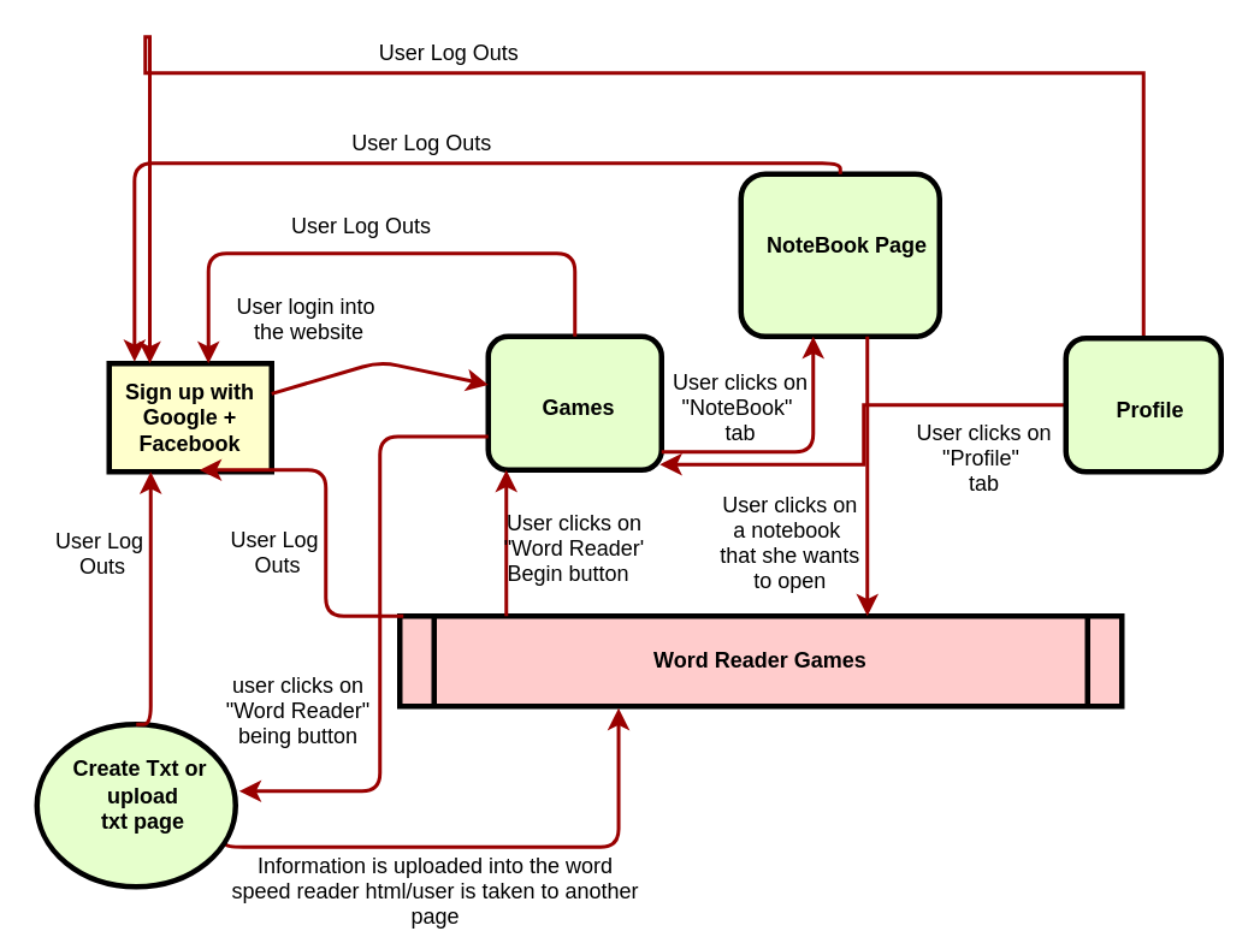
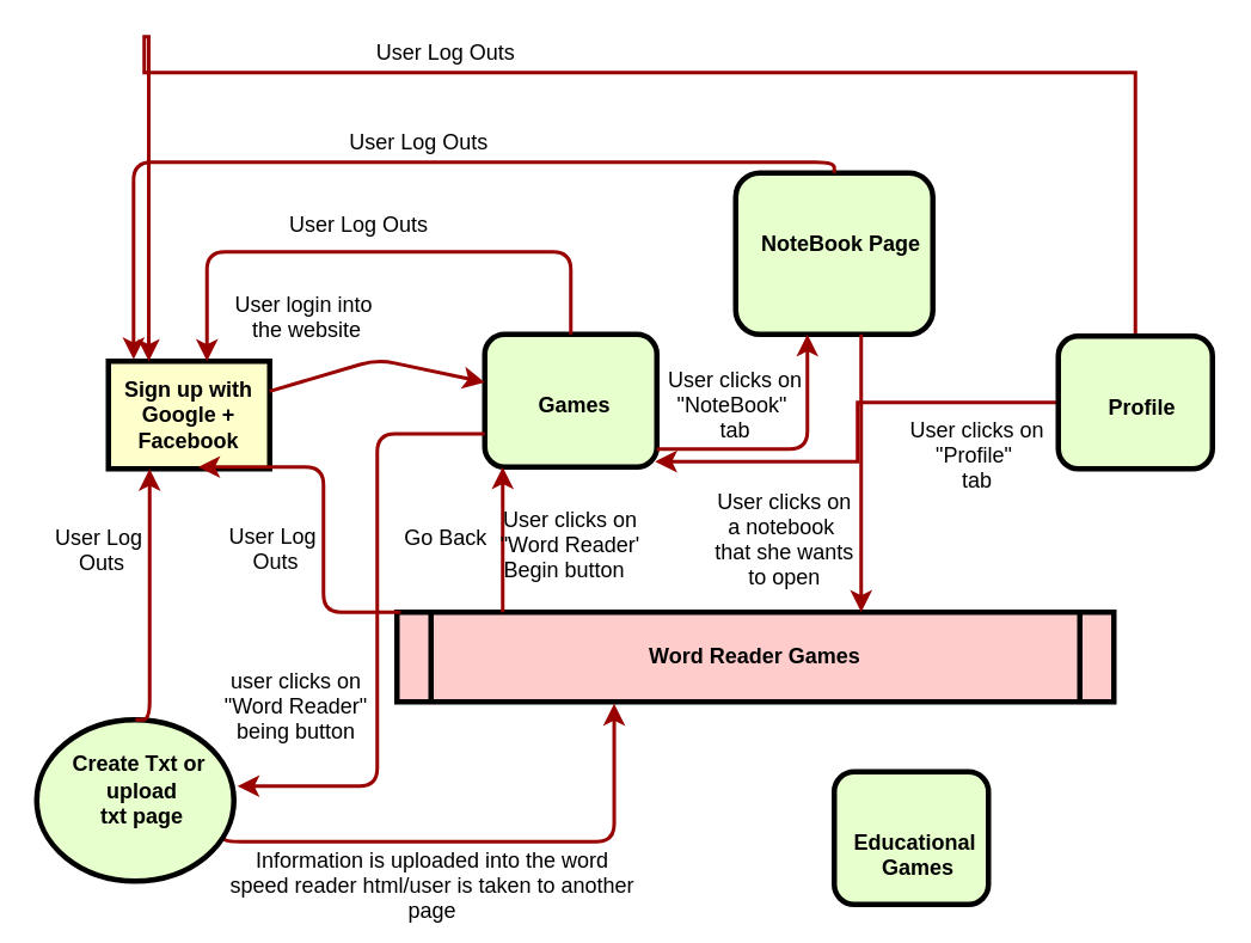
  <mxCell id="0" />
  <mxCell id="1" parent="0" />
  <mxCell id="2" value="&lt;p style=&quot;margin: 0px ; margin-top: 4px ; text-align: center ; text-decoration: underline&quot;&gt;&lt;/p&gt;&lt;p style=&quot;margin: 0px ; margin-left: 8px&quot;&gt;&lt;br&gt;&lt;/p&gt;&lt;p style=&quot;margin: 0px ; margin-left: 8px&quot;&gt;&lt;span&gt;&lt;br&gt;&lt;/span&gt;&lt;/p&gt;&lt;p style=&quot;margin: 0px ; margin-left: 8px&quot;&gt;&lt;span&gt;Games&amp;nbsp;&lt;/span&gt;&lt;br&gt;&lt;/p&gt;&lt;p style=&quot;margin: 0px ; margin-left: 8px&quot;&gt;&lt;br&gt;&lt;/p&gt;" style="verticalAlign=middle;align=center;overflow=fill;fontSize=12;fontFamily=Helvetica;html=1;rounded=1;fontStyle=1;strokeWidth=3;fillColor=#E6FFCC" parent="1" vertex="1"><mxGeometry x="270" y="186" width="96" height="74" as="geometry" /></mxCell>
  <mxCell id="3" value="Sign up with Google +&#10;Facebook" style="whiteSpace=wrap;align=center;verticalAlign=middle;fontStyle=1;strokeWidth=3;fillColor=#FFFFCC" parent="1" vertex="1"><mxGeometry x="60" y="201" width="90" height="60" as="geometry" /></mxCell>
  <mxCell id="4" value="Word Reader Games" style="shape=process;whiteSpace=wrap;align=center;verticalAlign=middle;size=0.048;fontStyle=1;strokeWidth=3;fillColor=#FFCCCC" parent="1" vertex="1"><mxGeometry x="221" y="341" width="400" height="50" as="geometry" /></mxCell>
  <mxCell id="5" value="&lt;p style=&quot;margin: 0px ; margin-top: 4px ; text-align: center ; text-decoration: underline&quot;&gt;&lt;/p&gt;&lt;p style=&quot;margin: 0px ; margin-left: 8px&quot;&gt;&lt;br&gt;&lt;/p&gt;&lt;p style=&quot;margin: 0px ; margin-left: 8px&quot;&gt;&lt;br&gt;&lt;/p&gt;&lt;p style=&quot;margin: 0px ; margin-left: 8px&quot;&gt;&lt;span&gt;NoteBook Page&lt;/span&gt;&lt;br&gt;&lt;/p&gt;" style="verticalAlign=middle;align=center;overflow=fill;fontSize=12;fontFamily=Helvetica;html=1;rounded=1;fontStyle=1;strokeWidth=3;fillColor=#E6FFCC" parent="1" vertex="1"><mxGeometry x="410" y="96" width="110" height="90" as="geometry" /></mxCell>
  <mxCell id="6" value="" style="edgeStyle=none;noEdgeStyle=1;strokeColor=#990000;strokeWidth=2" parent="1" source="3" target="2" edge="1"><mxGeometry width="100" height="100" relative="1" as="geometry"><mxPoint x="300" y="140" as="sourcePoint" /><mxPoint x="400" y="40" as="targetPoint" /><Array as="points"><mxPoint x="210" y="200" /></Array></mxGeometry></mxCell>
  <mxCell id="7" value="User login into &#10;the website" style="text;spacingTop=-5;align=center" parent="1" vertex="1"><mxGeometry x="156" y="161" width="30" height="20" as="geometry" /></mxCell>
  <mxCell id="8" value="User Log Outs" style="text;spacingTop=-5;align=center" parent="1" vertex="1"><mxGeometry x="185" y="116" width="30" height="20" as="geometry" /></mxCell>
  <mxCell id="9" value="User Log Outs" style="text;spacingTop=-5;align=center" vertex="1" parent="1"><mxGeometry x="218.5" y="70" width="30" height="20" as="geometry" /></mxCell>
+ <mxCell id="10" value="Go Back" style="text;spacingTop=-5;align=center" parent="1" vertex="1"><mxGeometry x="233.5" y="291" width="30" height="20" as="geometry" /></mxCell>
  <mxCell id="11" value="" style="edgeStyle=elbowEdgeStyle;elbow=horizontal;strokeColor=#990000;strokeWidth=2" parent="1" source="4" target="2" edge="1"><mxGeometry width="100" height="100" relative="1" as="geometry"><mxPoint x="70" y="480" as="sourcePoint" /><mxPoint x="170" y="380" as="targetPoint" /><Array as="points"><mxPoint x="280" y="320" /></Array></mxGeometry></mxCell>
  <mxCell id="12" value="" style="edgeStyle=elbowEdgeStyle;elbow=horizontal;strokeColor=#990000;strokeWidth=2;entryX=1.018;entryY=0.411;entryDx=0;entryDy=0;entryPerimeter=0;exitX=0;exitY=0.75;exitDx=0;exitDy=0;" parent="1" source="2" target="25" edge="1"><mxGeometry width="100" height="100" relative="1" as="geometry"><mxPoint x="70" y="450" as="sourcePoint" /><mxPoint x="170" y="350" as="targetPoint" /><Array as="points"><mxPoint x="210" y="242" /><mxPoint x="210" y="270" /></Array></mxGeometry></mxCell>
  <mxCell id="13" value="User clicks on &#10;&quot;NoteBook&quot; &#10;tab" style="text;spacingTop=-5;align=center" parent="1" vertex="1"><mxGeometry x="395" y="203" width="30" height="20" as="geometry" /></mxCell>
  <mxCell id="14" value="" style="edgeStyle=elbowEdgeStyle;elbow=horizontal;strokeColor=#990000;strokeWidth=2" parent="1" source="2" target="5" edge="1"><mxGeometry width="100" height="100" relative="1" as="geometry"><mxPoint x="400" y="320" as="sourcePoint" /><mxPoint x="500" y="220" as="targetPoint" /><Array as="points"><mxPoint x="450" y="250" /><mxPoint x="400" y="160" /><mxPoint x="460" y="260" /></Array></mxGeometry></mxCell>
  <mxCell id="15" value="" style="edgeStyle=elbowEdgeStyle;elbow=horizontal;strokeColor=#990000;strokeWidth=2" parent="1" source="5" target="4" edge="1"><mxGeometry width="100" height="100" relative="1" as="geometry"><mxPoint x="370" y="320" as="sourcePoint" /><mxPoint x="470" y="220" as="targetPoint" /><Array as="points"><mxPoint x="480" y="270" /></Array></mxGeometry></mxCell>
  <mxCell id="16" value="User clicks on&#10;&quot;Word Reader'&#10;Begin button  &#10;" style="text;spacingTop=-5;align=center" parent="1" vertex="1"><mxGeometry x="303" y="281" width="30" height="20" as="geometry" /></mxCell>
  <mxCell id="17" value="User clicks on&#10;a notebook &#10;that she wants&#10;to open" style="text;spacingTop=-5;align=center" parent="1" vertex="1"><mxGeometry x="430" y="271" width="15" height="9" as="geometry" /></mxCell>
  <mxCell id="18" value="" style="edgeStyle=elbowEdgeStyle;elbow=horizontal;strokeColor=#990000;strokeWidth=2;entryX=0.156;entryY=-0.017;entryDx=0;entryDy=0;entryPerimeter=0;" parent="1" source="5" target="3" edge="1"><mxGeometry width="100" height="100" relative="1" as="geometry"><mxPoint x="280" y="130" as="sourcePoint" /><mxPoint x="380" y="30" as="targetPoint" /><Array as="points"><mxPoint x="465" y="90" /></Array></mxGeometry></mxCell>
  <mxCell id="19" value="" style="edgeStyle=elbowEdgeStyle;elbow=vertical;strokeColor=#990000;strokeWidth=2;exitX=1;exitY=0.75;exitDx=0;exitDy=0;entryX=0.303;entryY=1.02;entryDx=0;entryDy=0;entryPerimeter=0;" parent="1" source="25" target="4" edge="1"><mxGeometry width="100" height="100" relative="1" as="geometry"><mxPoint x="90" y="690" as="sourcePoint" /><mxPoint x="210" y="432" as="targetPoint" /><Array as="points"><mxPoint x="230" y="469" /></Array></mxGeometry></mxCell>
  <mxCell id="20" value="user clicks on&#10;&quot;Word Reader&quot;&#10;being button" style="text;spacingTop=-5;align=center" parent="1" vertex="1"><mxGeometry x="150" y="371" width="30" height="20" as="geometry" /></mxCell>
  <mxCell id="21" value="User Log&#10; Outs" style="text;spacingTop=-5;align=center" parent="1" vertex="1"><mxGeometry x="40" y="291" width="30" height="20" as="geometry" /></mxCell>
  <mxCell id="22" value="Information is uploaded into the word&#10;speed reader html/user is taken to another&#10;page" style="text;spacingTop=-5;align=center" parent="1" vertex="1"><mxGeometry x="226" y="471" width="30" height="20" as="geometry" /></mxCell>
  <mxCell id="23" value="" style="edgeStyle=elbowEdgeStyle;elbow=horizontal;strokeColor=#990000;strokeWidth=2;exitX=0.005;exitY=0;exitDx=0;exitDy=0;exitPerimeter=0;" edge="1" parent="1" source="4"><mxGeometry width="100" height="100" relative="1" as="geometry"><mxPoint x="110" y="290" as="sourcePoint" /><mxPoint x="110" y="260" as="targetPoint" /><Array as="points"><mxPoint x="180" y="280" /><mxPoint x="140" y="330" /><mxPoint x="120" y="330" /><mxPoint x="120" y="340" /><mxPoint x="190" y="270" /><mxPoint x="105" y="290" /><mxPoint x="120" y="340" /></Array></mxGeometry></mxCell>
  <mxCell id="24" value="" style="edgeStyle=elbowEdgeStyle;elbow=horizontal;strokeColor=#990000;strokeWidth=2;entryX=0.611;entryY=0;entryDx=0;entryDy=0;entryPerimeter=0;exitX=0.5;exitY=0;exitDx=0;exitDy=0;" edge="1" parent="1" source="2" target="3"><mxGeometry width="100" height="100" relative="1" as="geometry"><mxPoint x="311" y="191" as="sourcePoint" /><mxPoint x="310.5" y="110" as="targetPoint" /><Array as="points"><mxPoint x="120" y="140" /></Array></mxGeometry></mxCell>
  <mxCell id="25" value="&lt;p style=&quot;margin: 0px ; margin-top: 4px ; text-align: center ; text-decoration: underline&quot;&gt;&lt;strong&gt;&lt;br&gt;&lt;/strong&gt;&lt;/p&gt;&lt;p style=&quot;margin: 0px ; margin-left: 8px&quot;&gt;&lt;span&gt;Create Txt or&amp;nbsp;&lt;/span&gt;&lt;br&gt;&lt;/p&gt;&lt;p style=&quot;margin: 0px ; margin-left: 8px&quot;&gt;upload&lt;/p&gt;&lt;p style=&quot;margin: 0px ; margin-left: 8px&quot;&gt;txt page&lt;/p&gt;" style="ellipse;verticalAlign=middle;align=center;overflow=fill;fontSize=12;fontFamily=Helvetica;html=1;fontStyle=1;strokeWidth=3;fillColor=#E6FFCC;" vertex="1" parent="1"><mxGeometry y="401" width="110" height="90" as="geometry" x="20" /></mxCell>
  <mxCell id="26" value="" style="edgeStyle=elbowEdgeStyle;elbow=horizontal;strokeColor=#990000;strokeWidth=2;exitX=0.5;exitY=0;exitDx=0;exitDy=0;entryX=0.25;entryY=1;entryDx=0;entryDy=0;" edge="1" parent="1" source="25" target="3"><mxGeometry width="100" height="100" relative="1" as="geometry"><mxPoint x="231" y="376" as="sourcePoint" /><mxPoint x="120" y="270" as="targetPoint" /><Array as="points"><mxPoint x="83" y="330" /><mxPoint x="200" y="280" /><mxPoint x="115" y="300" /><mxPoint x="130" y="350" /></Array></mxGeometry></mxCell>
  <mxCell id="27" value="User Log&#10; Outs" style="text;spacingTop=-5;align=center" vertex="1" parent="1"><mxGeometry x="137" y="290" width="30" height="20" as="geometry" /></mxCell>
  <mxCell id="28" style="edgeStyle=orthogonalEdgeStyle;rounded=0;orthogonalLoop=1;jettySize=auto;html=1;entryX=0.99;entryY=0.959;entryDx=0;entryDy=0;entryPerimeter=0;strokeColor=#990000;strokeWidth=2;" edge="1" parent="1" source="30" target="2"><mxGeometry relative="1" as="geometry" /></mxCell>
  <mxCell id="29" style="edgeStyle=orthogonalEdgeStyle;rounded=0;orthogonalLoop=1;jettySize=auto;html=1;strokeColor=#990000;strokeWidth=2;entryX=0.25;entryY=0;entryDx=0;entryDy=0;" edge="1" parent="1" source="30" target="3"><mxGeometry relative="1" as="geometry"><mxPoint x="600" y="20" as="targetPoint" /><Array as="points"><mxPoint x="633" y="40" /><mxPoint x="80" y="40" /><mxPoint x="80" y="20" /><mxPoint x="83" y="20" /></Array></mxGeometry></mxCell>
  <mxCell id="30" value="&lt;p style=&quot;margin: 0px ; margin-top: 4px ; text-align: center ; text-decoration: underline&quot;&gt;&lt;/p&gt;&lt;p style=&quot;margin: 0px ; margin-left: 8px&quot;&gt;&lt;br&gt;&lt;/p&gt;&lt;p style=&quot;margin: 0px ; margin-left: 8px&quot;&gt;&lt;span&gt;&lt;br&gt;&lt;/span&gt;&lt;/p&gt;&lt;p style=&quot;margin: 0px ; margin-left: 8px&quot;&gt;&lt;span&gt;Profile&lt;/span&gt;&lt;br&gt;&lt;/p&gt;" style="verticalAlign=middle;align=center;overflow=fill;fontSize=12;fontFamily=Helvetica;html=1;rounded=1;fontStyle=1;strokeWidth=3;fillColor=#E6FFCC" vertex="1" parent="1"><mxGeometry x="590" y="187" width="86" height="74" as="geometry" /></mxCell>
  <mxCell id="31" value="User clicks on &#10;&quot;Profile&quot; &#10;tab" style="text;spacingTop=-5;align=center" vertex="1" parent="1"><mxGeometry x="530" y="231" width="30" height="20" as="geometry" /></mxCell>
  <mxCell id="32" value="User Log Outs" style="text;spacingTop=-5;align=center" vertex="1" parent="1"><mxGeometry x="233.5" y="20" width="30" height="20" as="geometry" /></mxCell>
+ <mxCell id="33" value="&lt;p style=&quot;margin: 0px ; margin-top: 4px ; text-align: center ; text-decoration: underline&quot;&gt;&lt;/p&gt;&lt;p style=&quot;margin: 0px ; margin-left: 8px&quot;&gt;&lt;br&gt;&lt;/p&gt;&lt;p style=&quot;margin: 0px ; margin-left: 8px&quot;&gt;&lt;br&gt;&lt;/p&gt;&lt;p style=&quot;margin: 0px ; margin-left: 8px&quot;&gt;Educational&amp;nbsp;&lt;/p&gt;&lt;p style=&quot;margin: 0px ; margin-left: 8px&quot;&gt;Games&lt;/p&gt;" style="verticalAlign=middle;align=center;overflow=fill;fontSize=12;fontFamily=Helvetica;html=1;rounded=1;fontStyle=1;strokeWidth=3;fillColor=#E6FFCC" vertex="1" parent="1"><mxGeometry x="465" y="430" width="86" height="74" as="geometry" /></mxCell>
